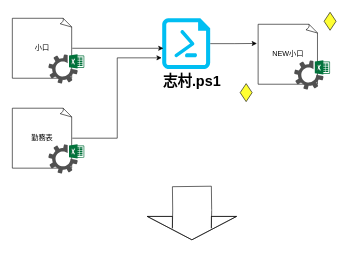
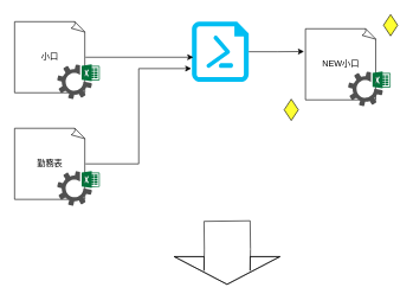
  <mxCell id="0" />
  <mxCell id="1" parent="0" />
  <mxCell id="2" value="" style="group" vertex="1" connectable="0" parent="1"><mxGeometry x="20" y="30" width="120" height="109" as="geometry" /></mxCell>
  <mxCell id="3" value="小口" style="whiteSpace=wrap;html=1;shape=mxgraph.basic.document" vertex="1" parent="2"><mxGeometry width="100" height="100" as="geometry" /></mxCell>
  <mxCell id="4" value="" style="pointerEvents=1;shadow=0;dashed=0;html=1;strokeColor=none;fillColor=#505050;labelPosition=center;verticalLabelPosition=bottom;verticalAlign=top;outlineConnect=0;align=center;shape=mxgraph.office.services.excel_services;" vertex="1" parent="2"><mxGeometry x="60" y="60" width="60" height="49" as="geometry" /></mxCell>
  <mxCell id="5" value="" style="group;fontStyle=0" vertex="1" connectable="0" parent="1"><mxGeometry x="20" y="180" width="120" height="109" as="geometry" /></mxCell>
  <mxCell id="6" value="勤務表" style="whiteSpace=wrap;html=1;shape=mxgraph.basic.document" vertex="1" parent="5"><mxGeometry width="100" height="100" as="geometry" /></mxCell>
  <mxCell id="7" value="" style="pointerEvents=1;shadow=0;dashed=0;html=1;strokeColor=none;fillColor=#505050;labelPosition=center;verticalLabelPosition=bottom;verticalAlign=top;outlineConnect=0;align=center;shape=mxgraph.office.services.excel_services;" vertex="1" parent="5"><mxGeometry x="60" y="60" width="60" height="49" as="geometry" /></mxCell>
  <mxCell id="8" style="edgeStyle=orthogonalEdgeStyle;rounded=0;orthogonalLoop=1;jettySize=auto;html=1;entryX=-0.02;entryY=0.32;entryDx=0;entryDy=0;entryPerimeter=0;" edge="1" parent="1" source="9" target="14"><mxGeometry relative="1" as="geometry" /></mxCell>
  <mxCell id="9" value="" style="verticalLabelPosition=bottom;html=1;verticalAlign=top;align=center;strokeColor=none;fillColor=#00BEF2;shape=mxgraph.azure.powershell_file;pointerEvents=1;" vertex="1" parent="1"><mxGeometry x="270" y="30" width="80" height="84.5" as="geometry" /></mxCell>
- <mxCell id="10" value="&lt;b&gt;&lt;font style=&quot;font-size: 24px&quot;&gt;志村.ps1&lt;/font&gt;&lt;/b&gt;" style="text;html=1;strokeColor=none;fillColor=none;align=center;verticalAlign=middle;whiteSpace=wrap;rounded=0;" vertex="1" parent="1"><mxGeometry x="240" y="114.5" width="160" height="40" as="geometry" /></mxCell>
  <mxCell id="11" style="edgeStyle=orthogonalEdgeStyle;rounded=0;orthogonalLoop=1;jettySize=auto;html=1;entryX=0.025;entryY=0.592;entryDx=0;entryDy=0;entryPerimeter=0;" edge="1" parent="1" source="3" target="9"><mxGeometry relative="1" as="geometry" /></mxCell>
  <mxCell id="12" style="edgeStyle=orthogonalEdgeStyle;rounded=0;orthogonalLoop=1;jettySize=auto;html=1;entryX=-0.012;entryY=0.781;entryDx=0;entryDy=0;entryPerimeter=0;" edge="1" parent="1" source="6" target="9"><mxGeometry relative="1" as="geometry" /></mxCell>
  <mxCell id="13" value="" style="group" vertex="1" connectable="0" parent="1"><mxGeometry x="430" y="40" width="120" height="109" as="geometry" /></mxCell>
  <mxCell id="14" value="NEW小口" style="whiteSpace=wrap;html=1;shape=mxgraph.basic.document" vertex="1" parent="13"><mxGeometry width="100" height="100" as="geometry" /></mxCell>
  <mxCell id="15" value="" style="pointerEvents=1;shadow=0;dashed=0;html=1;strokeColor=none;fillColor=#505050;labelPosition=center;verticalLabelPosition=bottom;verticalAlign=top;outlineConnect=0;align=center;shape=mxgraph.office.services.excel_services;" vertex="1" parent="13"><mxGeometry x="60" y="60" width="60" height="49" as="geometry" /></mxCell>
  <mxCell id="16" value="" style="rhombus;whiteSpace=wrap;html=1;fillColor=#FFFF33;" vertex="1" parent="1"><mxGeometry x="400" y="139" width="20" height="30" as="geometry" /></mxCell>
  <mxCell id="17" value="" style="rhombus;whiteSpace=wrap;html=1;fillColor=#FFFF33;" vertex="1" parent="1"><mxGeometry x="540" y="20" width="20" height="30" as="geometry" /></mxCell>
  <mxCell id="18" value="" style="shape=flexArrow;endArrow=classic;html=1;width=65;endSize=12.67;endWidth=83;" edge="1" parent="1"><mxGeometry width="50" height="50" relative="1" as="geometry"><mxPoint x="319.5" y="310" as="sourcePoint" /><mxPoint x="319.5" y="400" as="targetPoint" /><Array as="points"><mxPoint x="320" y="350" /><mxPoint x="319.5" y="380" /></Array></mxGeometry></mxCell>
